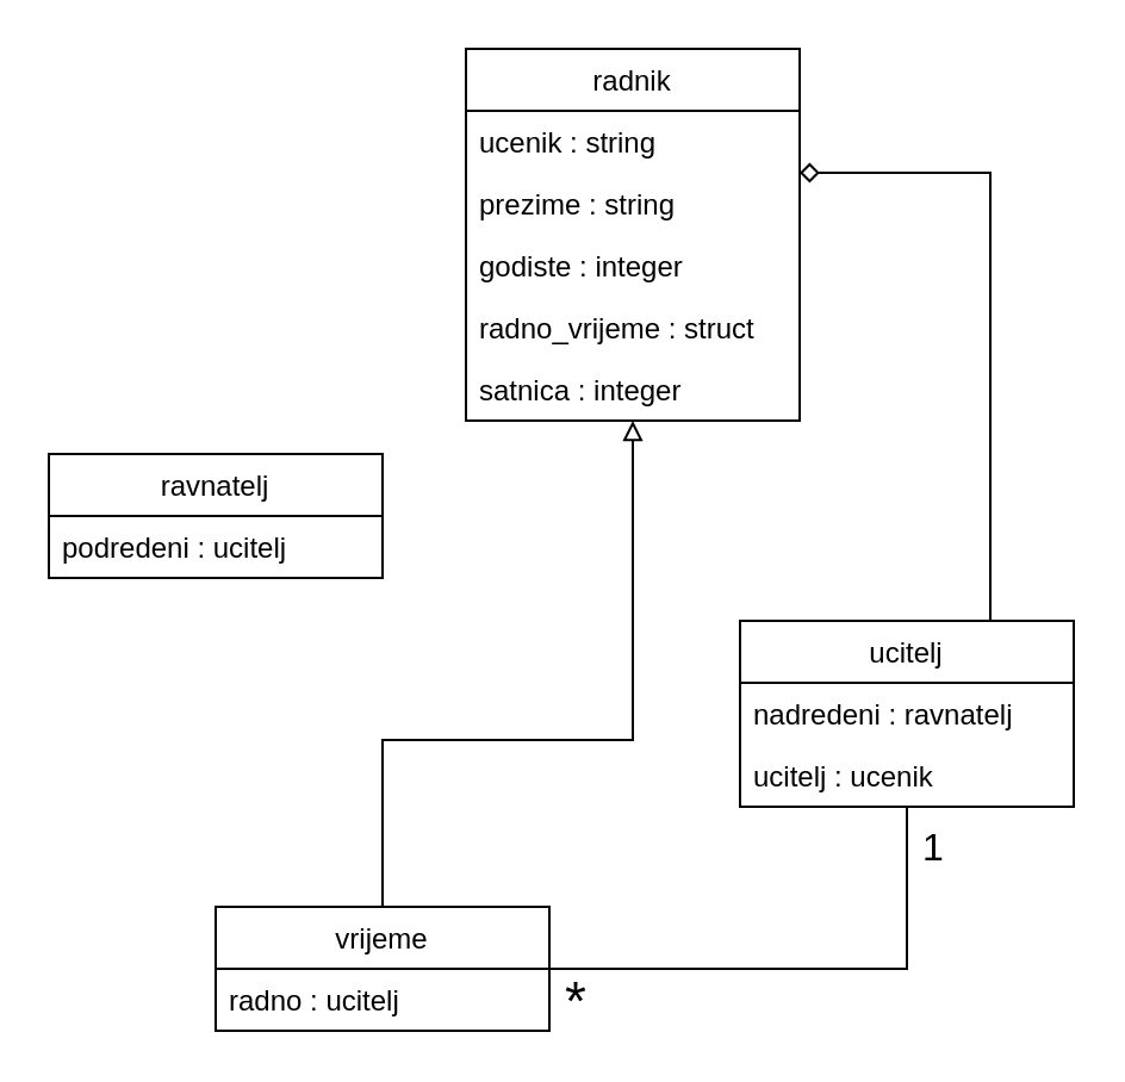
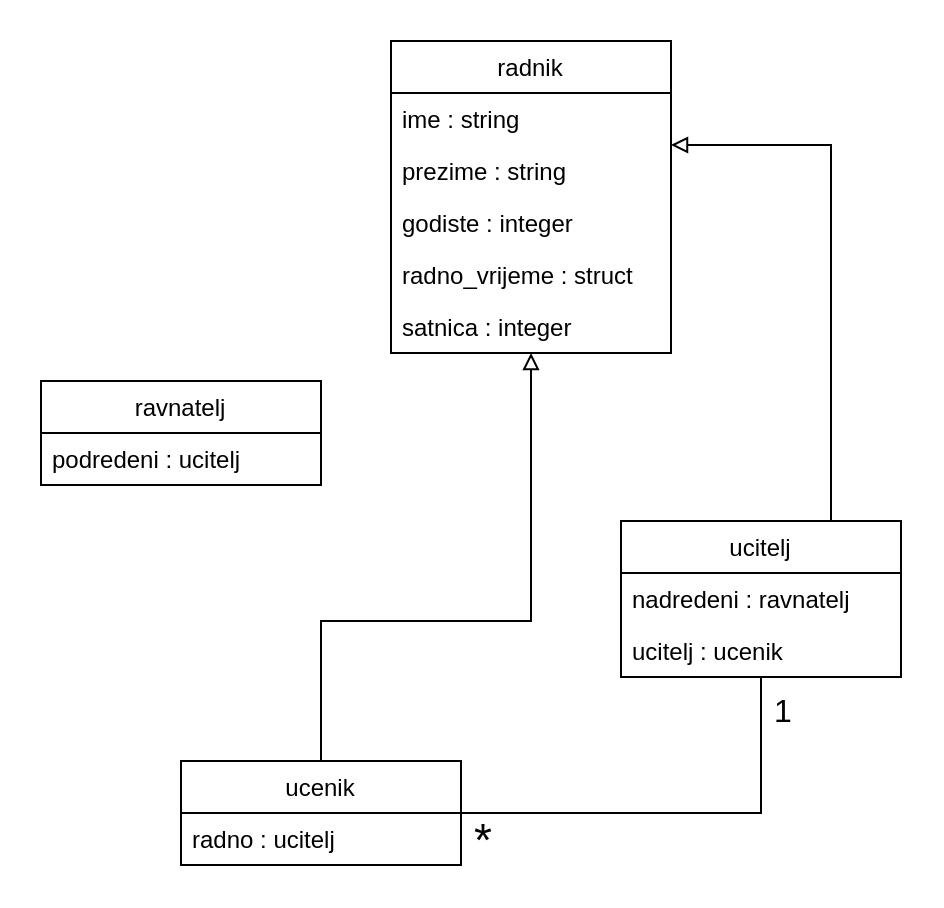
  <mxCell id="0" />
  <mxCell id="1" parent="0" />
  <mxCell id="2" value="radnik" style="swimlane;fontStyle=0;childLayout=stackLayout;horizontal=1;startSize=26;fillColor=none;horizontalStack=0;resizeParent=1;resizeParentMax=0;resizeLast=0;collapsible=1;marginBottom=0;" parent="1" vertex="1"><mxGeometry x="195" y="20" width="140" height="156" as="geometry" /></mxCell>
- <mxCell id="3" value="ucenik : string" style="text;strokeColor=none;fillColor=none;align=left;verticalAlign=top;spacingLeft=4;spacingRight=4;overflow=hidden;rotatable=0;points=[[0,0.5],[1,0.5]];portConstraint=eastwest;" parent="2" vertex="1"><mxGeometry y="26" width="140" height="26" as="geometry" /></mxCell>
+ <mxCell id="3" value="ime : string" style="text;strokeColor=none;fillColor=none;align=left;verticalAlign=top;spacingLeft=4;spacingRight=4;overflow=hidden;rotatable=0;points=[[0,0.5],[1,0.5]];portConstraint=eastwest;" parent="2" vertex="1"><mxGeometry y="26" width="140" height="26" as="geometry" /></mxCell>
  <mxCell id="4" value="prezime : string" style="text;strokeColor=none;fillColor=none;align=left;verticalAlign=top;spacingLeft=4;spacingRight=4;overflow=hidden;rotatable=0;points=[[0,0.5],[1,0.5]];portConstraint=eastwest;" parent="2" vertex="1"><mxGeometry y="52" width="140" height="26" as="geometry" /></mxCell>
  <mxCell id="5" value="godiste : integer" style="text;strokeColor=none;fillColor=none;align=left;verticalAlign=top;spacingLeft=4;spacingRight=4;overflow=hidden;rotatable=0;points=[[0,0.5],[1,0.5]];portConstraint=eastwest;" parent="2" vertex="1"><mxGeometry y="78" width="140" height="26" as="geometry" /></mxCell>
  <mxCell id="6" value="radno_vrijeme : struct" style="text;strokeColor=none;fillColor=none;align=left;verticalAlign=top;spacingLeft=4;spacingRight=4;overflow=hidden;rotatable=0;points=[[0,0.5],[1,0.5]];portConstraint=eastwest;" vertex="1" parent="2"><mxGeometry y="104" width="140" height="26" as="geometry" /></mxCell>
  <mxCell id="7" value="satnica : integer" style="text;strokeColor=none;fillColor=none;align=left;verticalAlign=top;spacingLeft=4;spacingRight=4;overflow=hidden;rotatable=0;points=[[0,0.5],[1,0.5]];portConstraint=eastwest;" vertex="1" parent="2"><mxGeometry y="130" width="140" height="26" as="geometry" /></mxCell>
  <mxCell id="8" value="ravnatelj" style="swimlane;fontStyle=0;childLayout=stackLayout;horizontal=1;startSize=26;fillColor=none;horizontalStack=0;resizeParent=1;resizeParentMax=0;resizeLast=0;collapsible=1;marginBottom=0;" parent="1" vertex="1"><mxGeometry x="20" y="190" width="140" height="52" as="geometry" /></mxCell>
  <mxCell id="9" value="podredeni : ucitelj" style="text;strokeColor=none;fillColor=none;align=left;verticalAlign=top;spacingLeft=4;spacingRight=4;overflow=hidden;rotatable=0;points=[[0,0.5],[1,0.5]];portConstraint=eastwest;" parent="8" vertex="1"><mxGeometry y="26" width="140" height="26" as="geometry" /></mxCell>
- <mxCell id="10" style="edgeStyle=orthogonalEdgeStyle;rounded=0;orthogonalLoop=1;jettySize=auto;html=1;exitX=0.75;exitY=0;exitDx=0;exitDy=0;endArrow=diamond;endFill=0;" parent="1" source="11" target="2" edge="1"><mxGeometry relative="1" as="geometry"><Array as="points"><mxPoint x="415" y="72" /></Array></mxGeometry></mxCell>
+ <mxCell id="10" style="edgeStyle=orthogonalEdgeStyle;rounded=0;orthogonalLoop=1;jettySize=auto;html=1;exitX=0.75;exitY=0;exitDx=0;exitDy=0;endArrow=block;endFill=0;" parent="1" source="11" target="2" edge="1"><mxGeometry relative="1" as="geometry"><Array as="points"><mxPoint x="415" y="72" /></Array></mxGeometry></mxCell>
  <mxCell id="11" value="ucitelj" style="swimlane;fontStyle=0;childLayout=stackLayout;horizontal=1;startSize=26;fillColor=none;horizontalStack=0;resizeParent=1;resizeParentMax=0;resizeLast=0;collapsible=1;marginBottom=0;" parent="1" vertex="1"><mxGeometry x="310" y="260" width="140" height="78" as="geometry" /></mxCell>
  <mxCell id="12" value="nadredeni : ravnatelj" style="text;strokeColor=none;fillColor=none;align=left;verticalAlign=top;spacingLeft=4;spacingRight=4;overflow=hidden;rotatable=0;points=[[0,0.5],[1,0.5]];portConstraint=eastwest;" parent="11" vertex="1"><mxGeometry y="26" width="140" height="26" as="geometry" /></mxCell>
  <mxCell id="13" value="ucitelj : ucenik" style="text;strokeColor=none;fillColor=none;align=left;verticalAlign=top;spacingLeft=4;spacingRight=4;overflow=hidden;rotatable=0;points=[[0,0.5],[1,0.5]];portConstraint=eastwest;" parent="11" vertex="1"><mxGeometry y="52" width="140" height="26" as="geometry" /></mxCell>
  <mxCell id="14" style="edgeStyle=orthogonalEdgeStyle;rounded=0;orthogonalLoop=1;jettySize=auto;html=1;exitX=1;exitY=0.5;exitDx=0;exitDy=0;endArrow=none;endFill=0;" parent="1" source="18" target="11" edge="1"><mxGeometry relative="1" as="geometry" /></mxCell>
  <mxCell id="15" value="*" style="edgeLabel;html=1;align=center;verticalAlign=middle;resizable=0;points=[];labelBackgroundColor=none;fontSize=23;" parent="14" vertex="1" connectable="0"><mxGeometry x="-0.89" y="1" relative="1" as="geometry"><mxPoint x="-2" y="14" as="offset" /></mxGeometry></mxCell>
  <mxCell id="16" value="1" style="edgeLabel;html=1;align=center;verticalAlign=middle;resizable=0;points=[];fontSize=16;labelBackgroundColor=none;" parent="14" vertex="1" connectable="0"><mxGeometry x="0.853" y="1" relative="1" as="geometry"><mxPoint x="11" as="offset" /></mxGeometry></mxCell>
  <mxCell id="17" style="edgeStyle=orthogonalEdgeStyle;rounded=0;orthogonalLoop=1;jettySize=auto;html=1;exitX=0.5;exitY=0;exitDx=0;exitDy=0;endArrow=block;endFill=0;" parent="1" source="18" target="2" edge="1"><mxGeometry relative="1" as="geometry"><Array as="points"><mxPoint x="160" y="310" /><mxPoint x="265" y="310" /></Array></mxGeometry></mxCell>
- <mxCell id="18" value="vrijeme" style="swimlane;fontStyle=0;childLayout=stackLayout;horizontal=1;startSize=26;fillColor=none;horizontalStack=0;resizeParent=1;resizeParentMax=0;resizeLast=0;collapsible=1;marginBottom=0;" parent="1" vertex="1"><mxGeometry x="90" y="380" width="140" height="52" as="geometry" /></mxCell>
+ <mxCell id="18" value="ucenik" style="swimlane;fontStyle=0;childLayout=stackLayout;horizontal=1;startSize=26;fillColor=none;horizontalStack=0;resizeParent=1;resizeParentMax=0;resizeLast=0;collapsible=1;marginBottom=0;" parent="1" vertex="1"><mxGeometry x="90" y="380" width="140" height="52" as="geometry" /></mxCell>
  <mxCell id="19" value="radno : ucitelj" style="text;strokeColor=none;fillColor=none;align=left;verticalAlign=top;spacingLeft=4;spacingRight=4;overflow=hidden;rotatable=0;points=[[0,0.5],[1,0.5]];portConstraint=eastwest;" parent="18" vertex="1"><mxGeometry y="26" width="140" height="26" as="geometry" /></mxCell>
